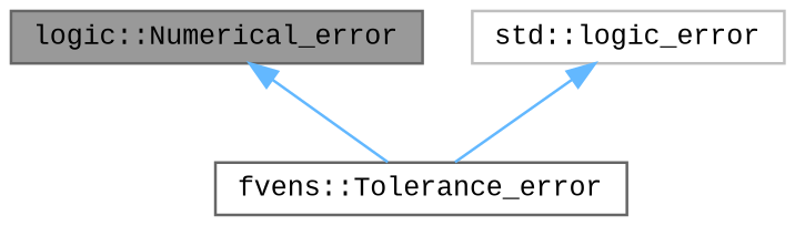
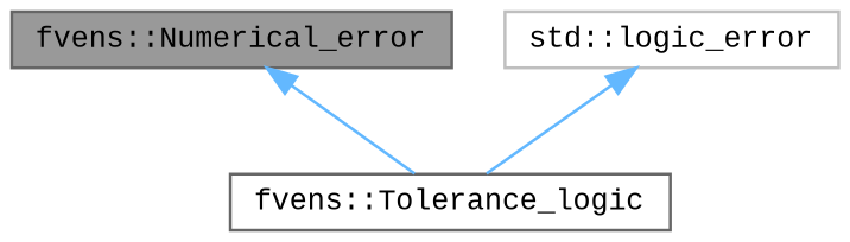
  digraph {
    fontname="Liberation Mono"
    node [color=gray40 fillcolor=white fontname="Liberation Mono" fontsize=10 shape=box style=filled]
    edge [color=steelblue1 dir=back fontname="Liberation Mono" fontsize=10 labelfontname=Helvetica labelfontsize=10 style=solid]
-   n1 [fillcolor=grey60 fontcolor=black height=0.2 label="logic::Numerical_error" width=0.4]
-   n2 [height=0.2 label="fvens::Tolerance_error" width=0.4]
+   n1 [fillcolor=grey60 fontcolor=black height=0.2 label="fvens::Numerical_error" width=0.4]
+   n2 [height=0.2 label="fvens::Tolerance_logic" width=0.4]
    n3 [color=grey75 height=0.2 label="std::logic_error" width=0.4]
    n1 -> n2
    n3 -> n2
  }
